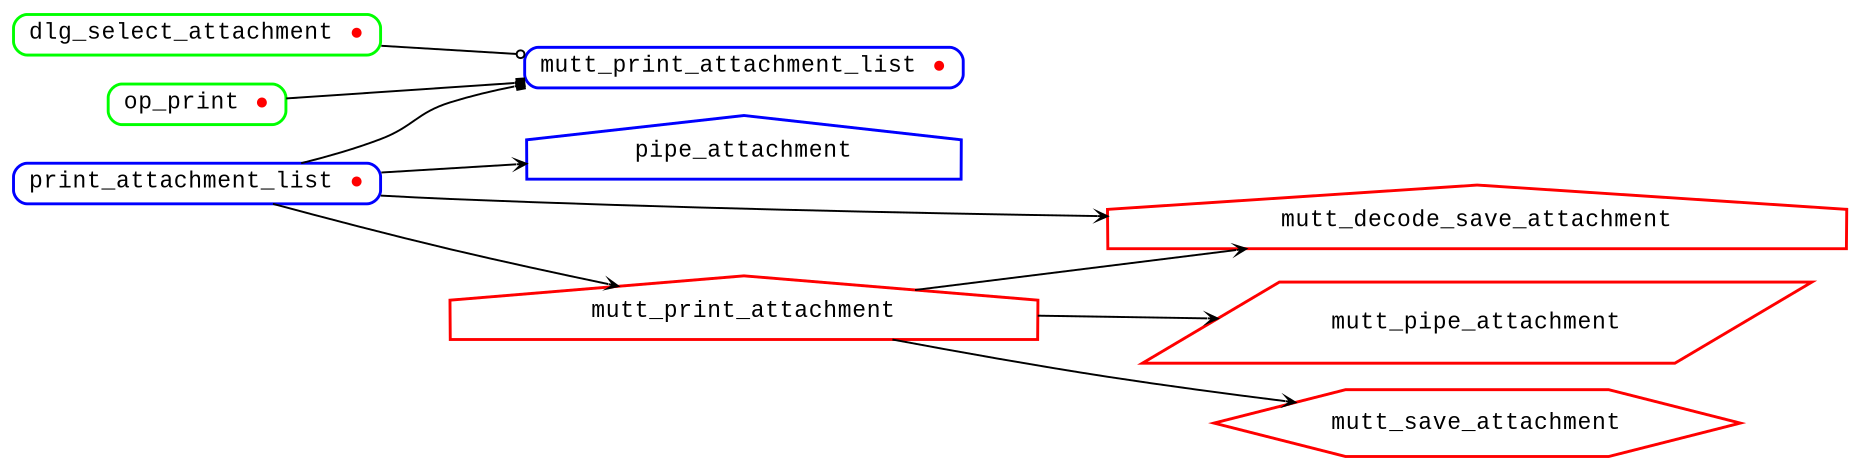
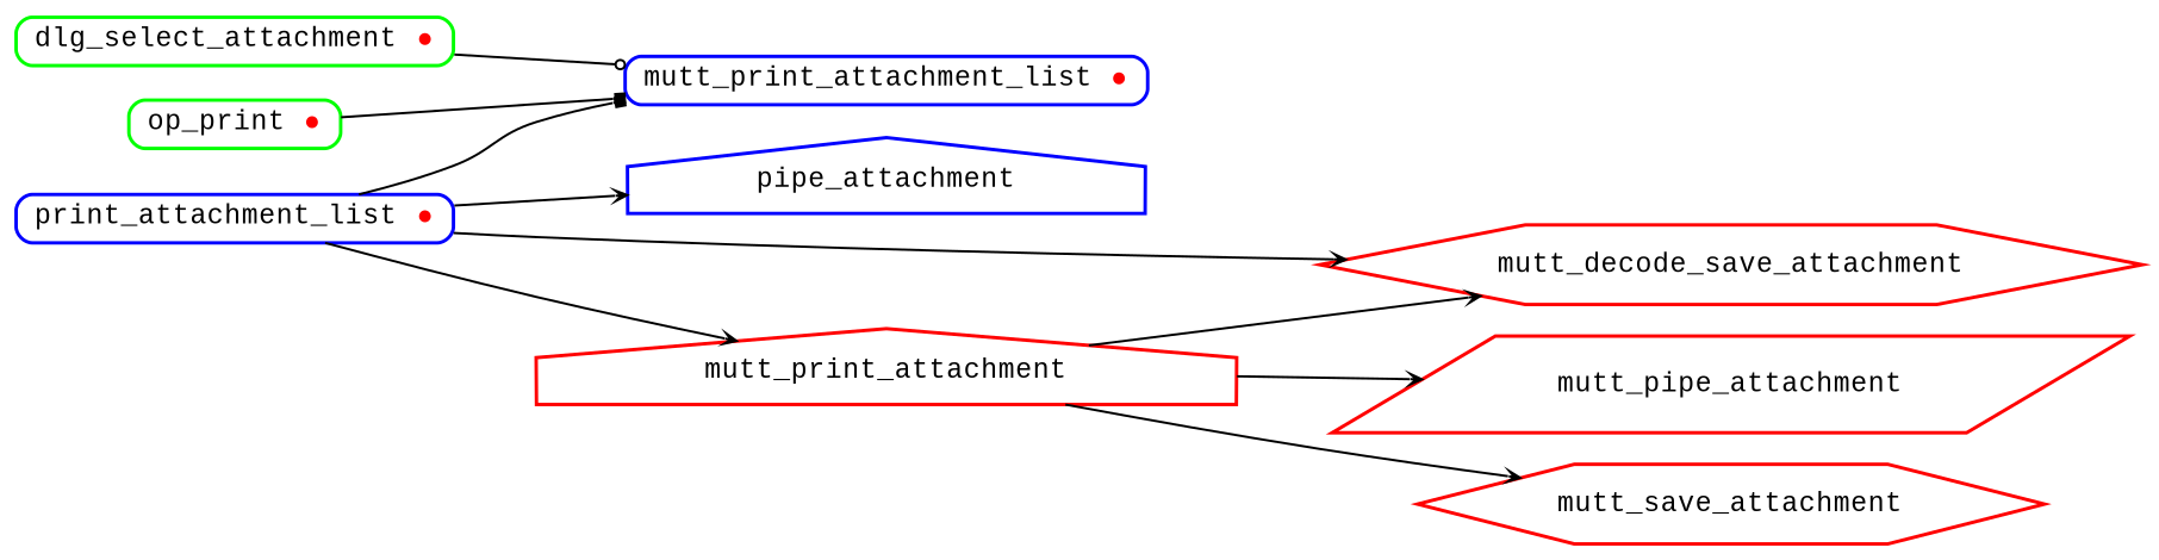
  digraph {
    compound=true
    fontname="Liberation Mono"
    nodesep=0.2
    rankdir=LR
    ranksep=0.5
    node [color="#ff0000" fillcolor="#ffffff" fontname="Liberation Mono" fontsize=12 penwidth=1.5 shape=Mrecord style=filled]
    edge [arrowhead=vee arrowsize=0.5 fontname="Liberation Mono" penwidth=1.0]
    n1 [color="#00ff00" height=0.2 label=<dlg_select_attachment <font color="red">●</font> >]
    n2 [color="#0000ff" height=0.2 label=<mutt_print_attachment_list <font color="red">●</font> >]
    n3 [color="#00ff00" height=0.2 label=<op_print <font color="red">●</font> >]
    n4 [color="#0000ff" height=0.2 label=<print_attachment_list <font color="red">●</font> >]
    pipe_attachment [color="#0000ff" height=0.2 shape=house]
-   mutt_decode_save_attachment [height=0.2 shape=house]
+   mutt_decode_save_attachment [height=0.2 shape=hexagon]
    mutt_print_attachment [height=0.2 shape=house]
    mutt_pipe_attachment [height=0.2 shape=parallelogram]
    mutt_save_attachment [height=0.2 shape=hexagon]
    n1 -> n2 [arrowhead=odot]
    n3 -> n2 [arrowhead=box]
    n4 -> n2 [arrowhead=box]
    n4 -> pipe_attachment
    n4 -> mutt_decode_save_attachment
    n4 -> mutt_print_attachment
    mutt_print_attachment -> mutt_decode_save_attachment
    mutt_print_attachment -> mutt_pipe_attachment
    mutt_print_attachment -> mutt_save_attachment
  }
